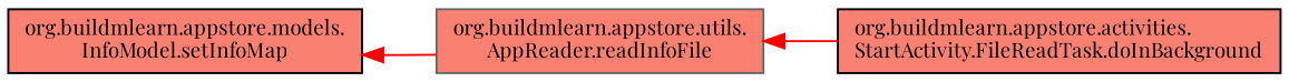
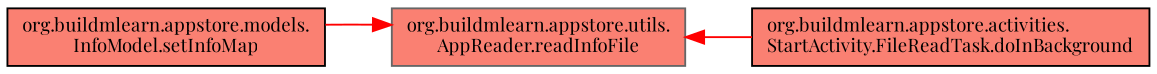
  digraph {
    rankdir=LR
    fontname="Playfair Display"
    node [color=black fillcolor=salmon fontname="Playfair Display" fontsize=10 shape=record style=filled]
    edge [color=red dir=back fontname="Playfair Display" fontsize=10 labelfontname=Helvetica labelfontsize=10 style=solid]
    n1 [fontcolor=black height=0.2 label="org.buildmlearn.appstore.models.\lInfoModel.setInfoMap" width=0.4]
    n2 [color=gray40 height=0.2 label="org.buildmlearn.appstore.utils.\lAppReader.readInfoFile" width=0.4]
    n3 [height=0.2 label="org.buildmlearn.appstore.activities.\lStartActivity.FileReadTask.doInBackground" width=0.4]
-   n1 -> n2
+   n2 -> n1
    n2 -> n3
  }
